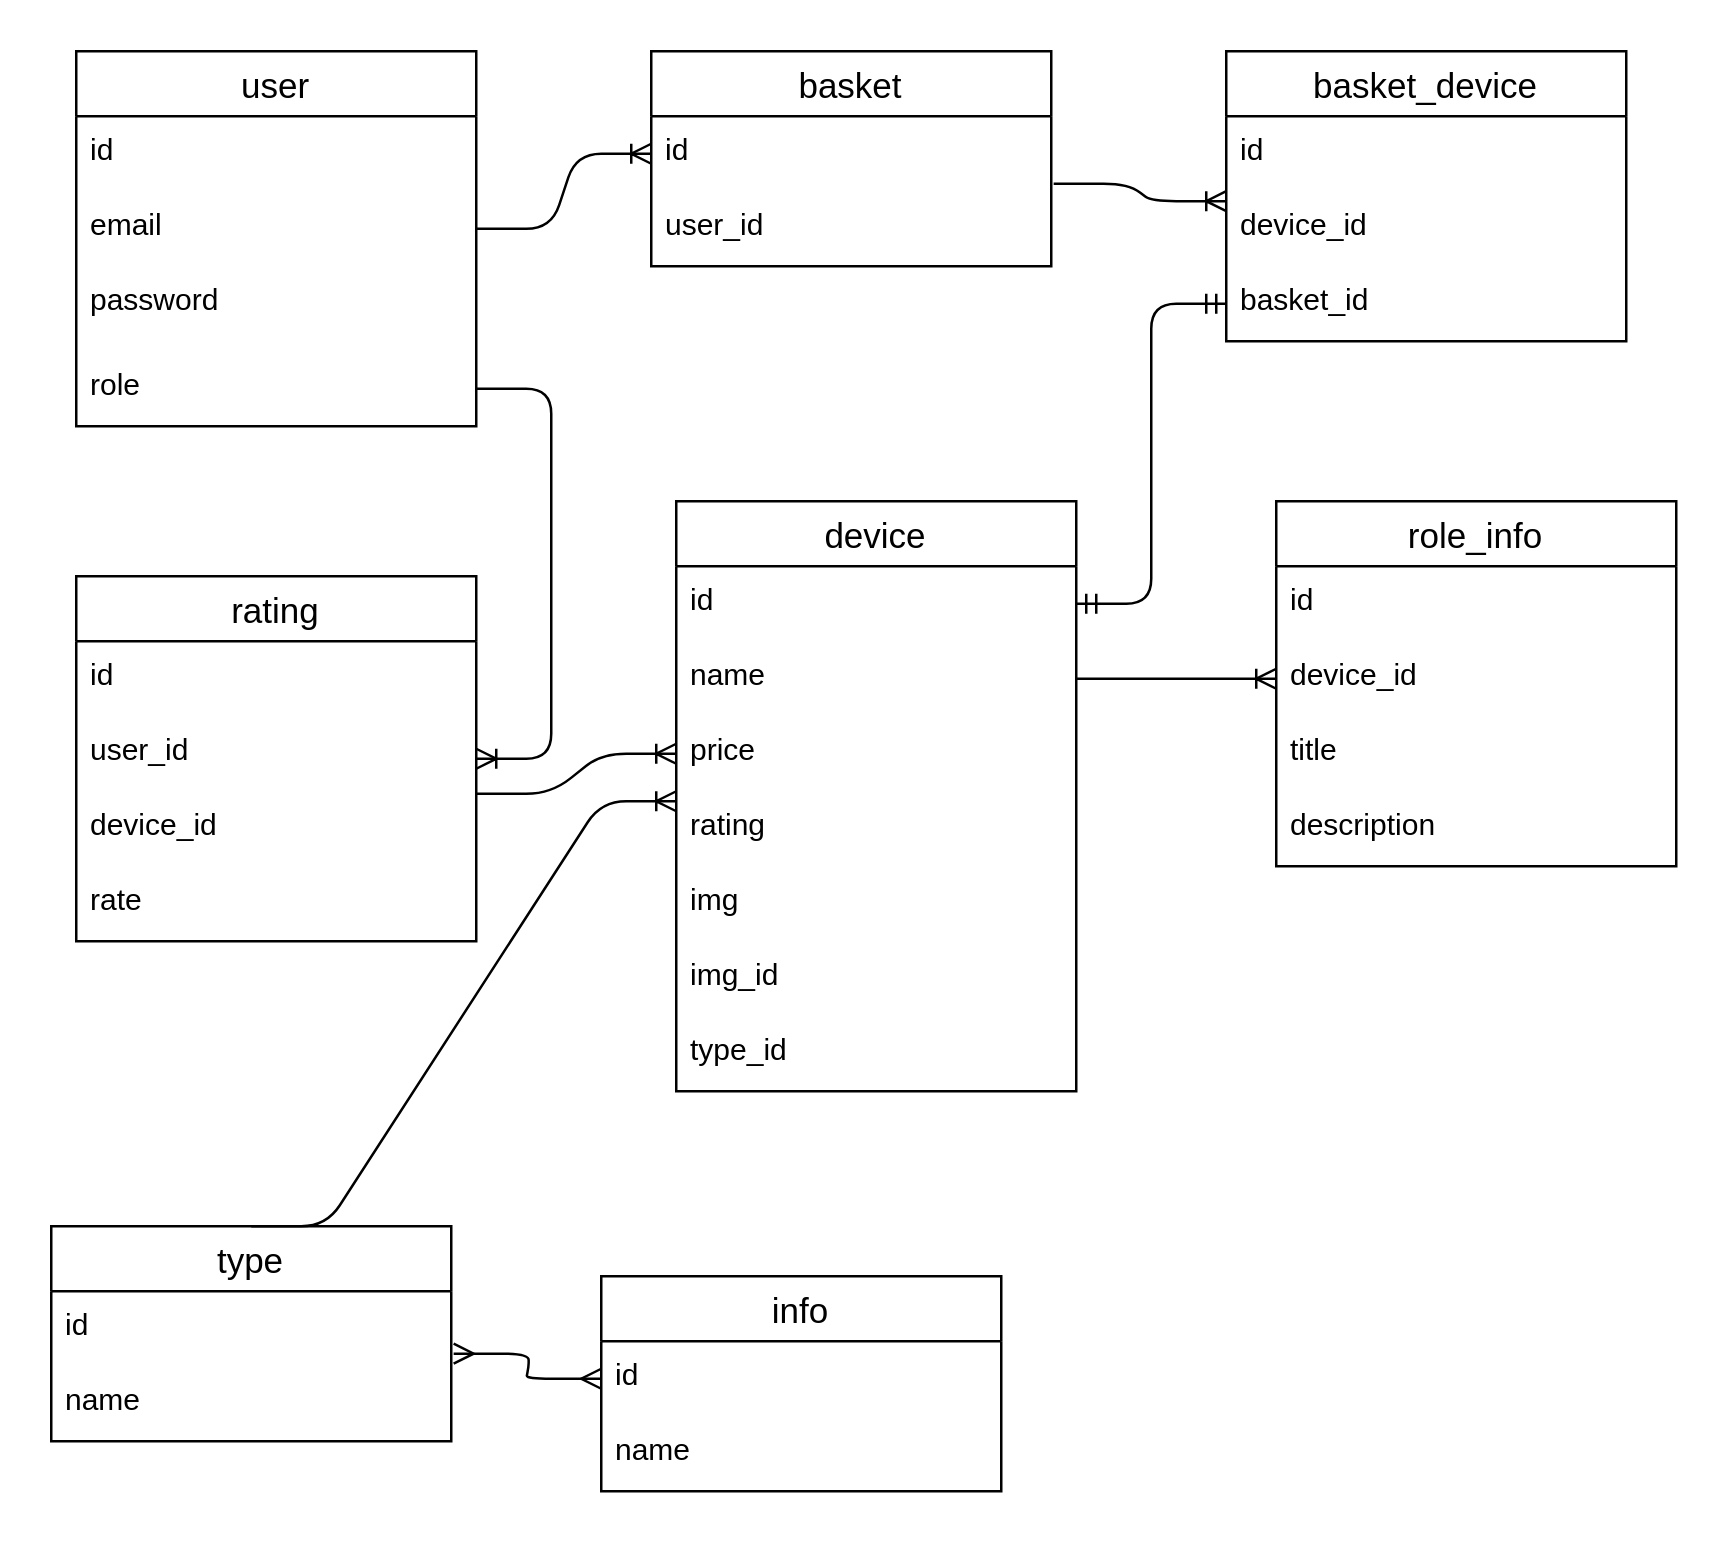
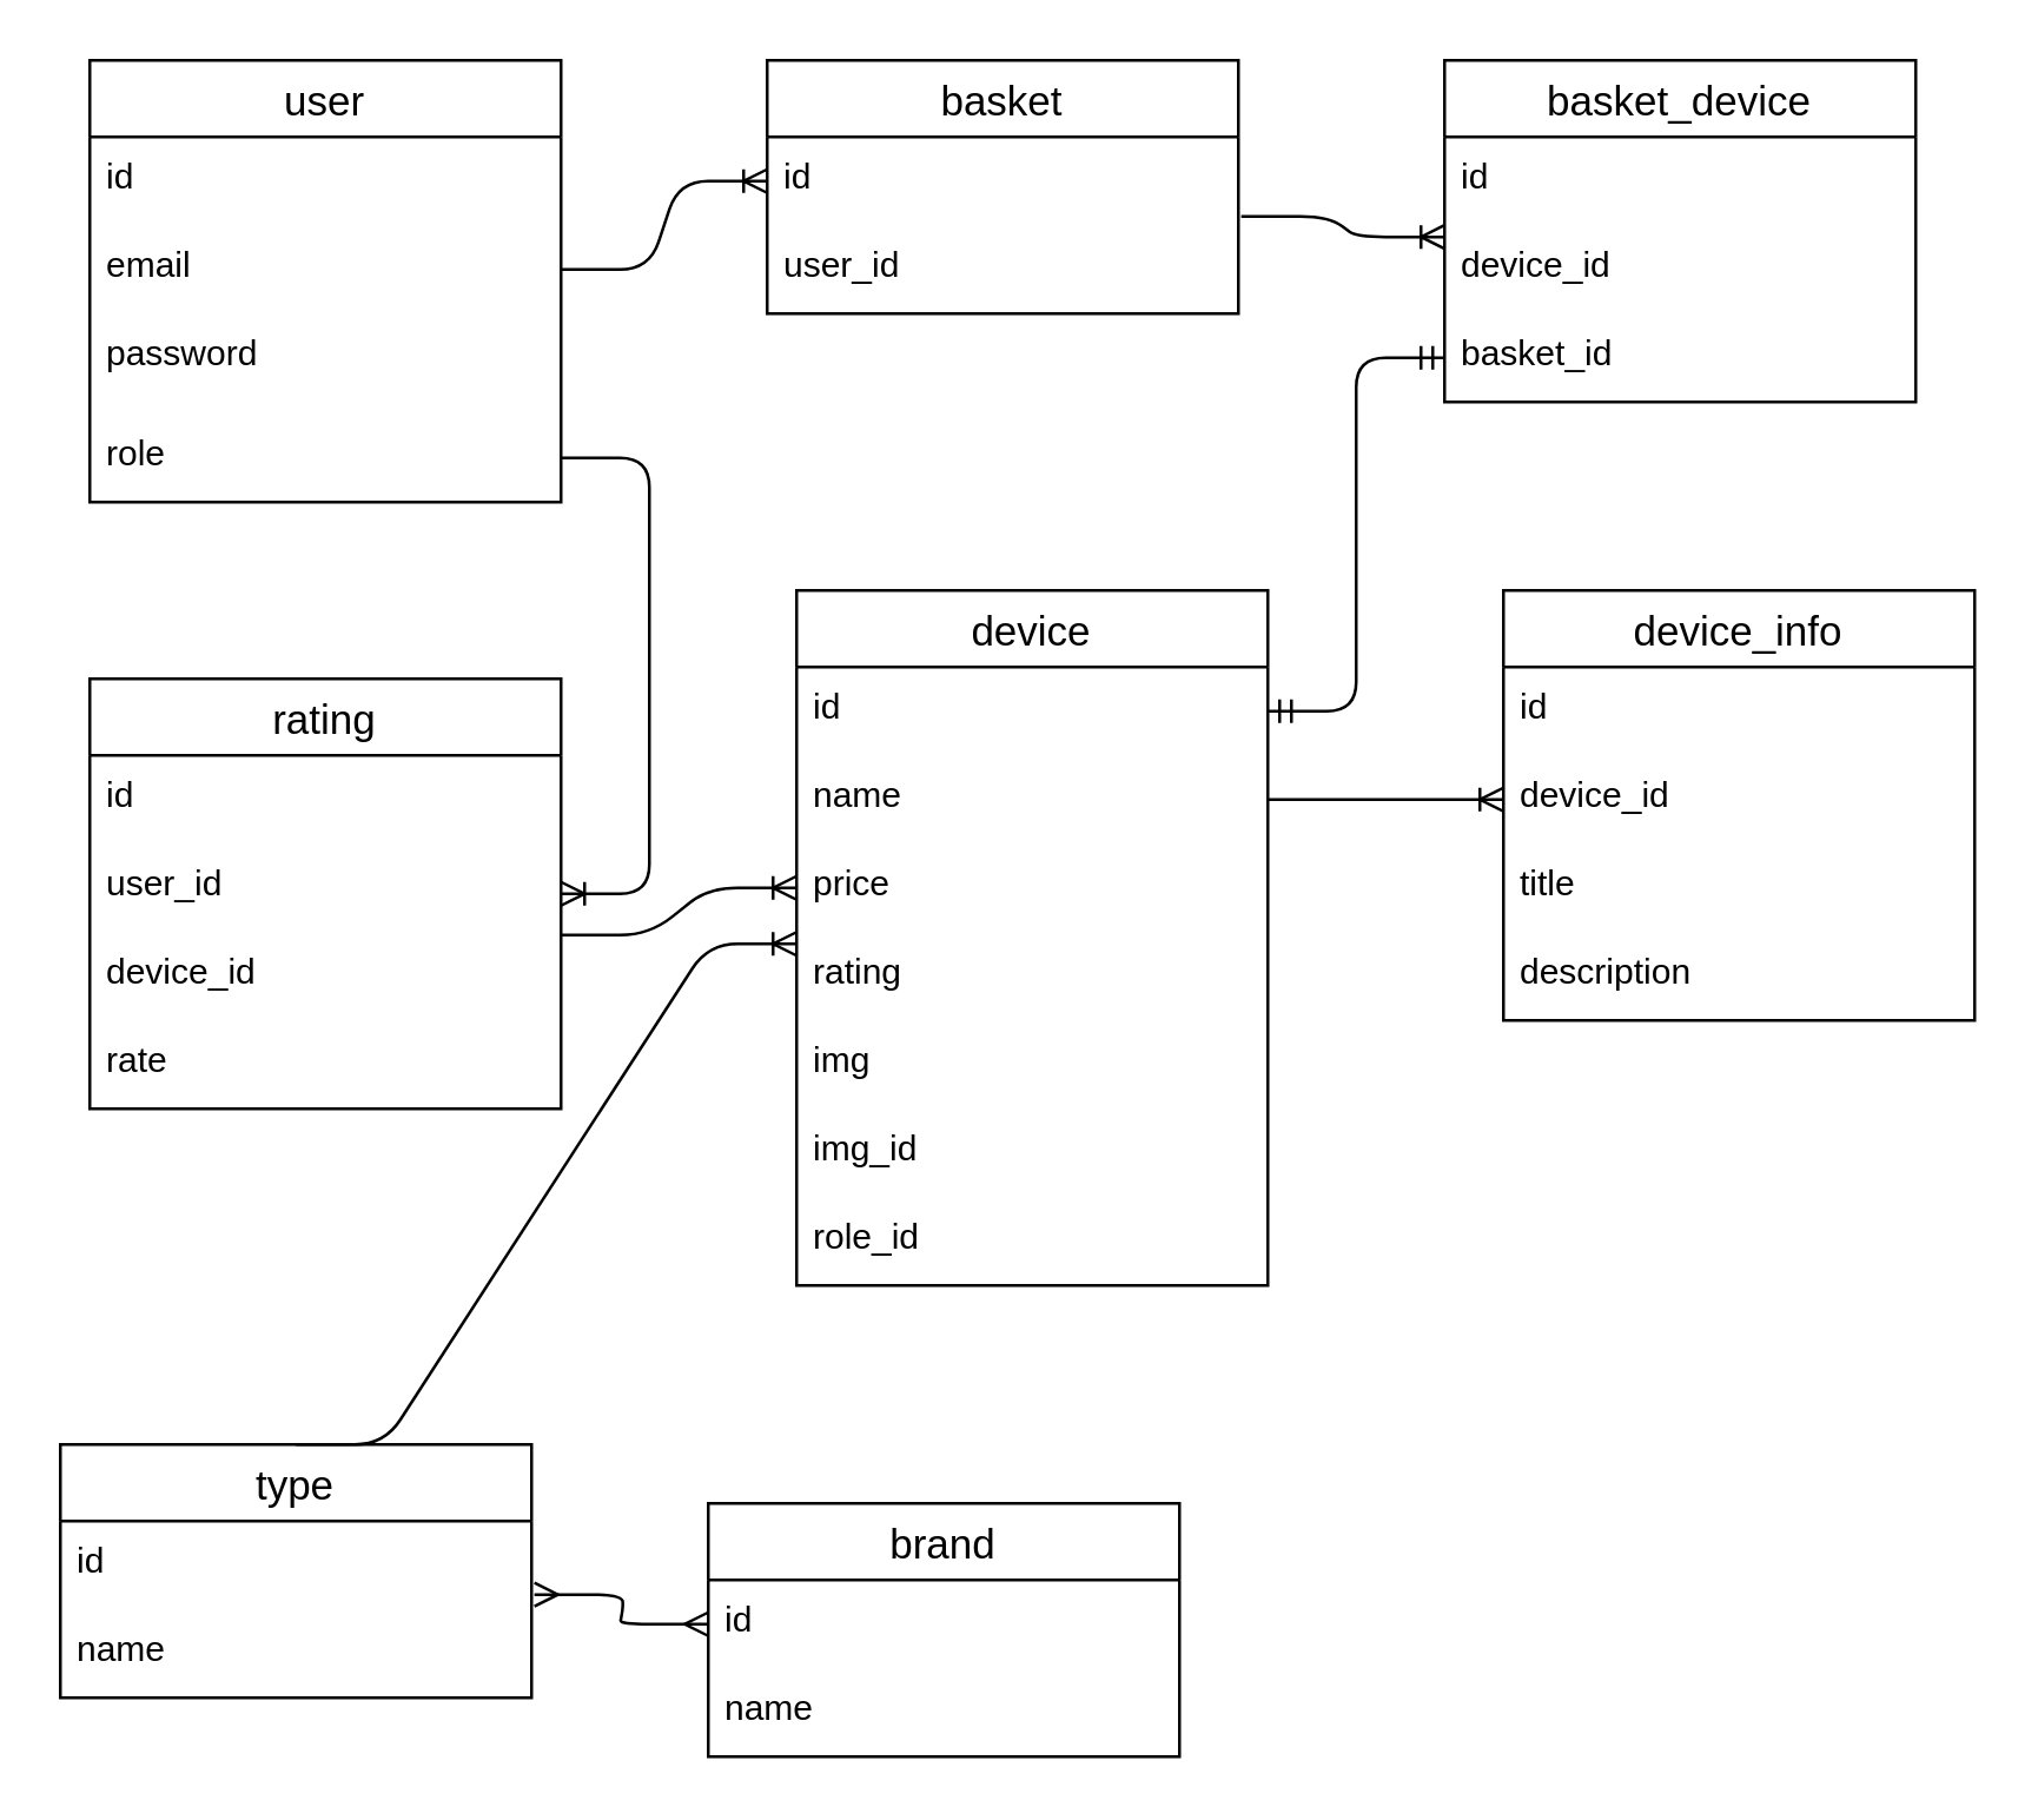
  <mxCell id="0" />
  <mxCell id="1" parent="0" />
  <mxCell id="2" value="user" style="swimlane;fontStyle=0;childLayout=stackLayout;horizontal=1;startSize=26;horizontalStack=0;resizeParent=1;resizeParentMax=0;resizeLast=0;collapsible=1;marginBottom=0;align=center;fontSize=14;" vertex="1" parent="1"><mxGeometry x="30" y="20" width="160" height="150" as="geometry"><mxRectangle x="160" y="330" width="60" height="26" as="alternateBounds" /></mxGeometry></mxCell>
  <mxCell id="3" value="id" style="text;strokeColor=none;fillColor=none;spacingLeft=4;spacingRight=4;overflow=hidden;rotatable=0;points=[[0,0.5],[1,0.5]];portConstraint=eastwest;fontSize=12;" vertex="1" parent="2"><mxGeometry y="26" width="160" height="30" as="geometry" /></mxCell>
  <mxCell id="4" value="email" style="text;strokeColor=none;fillColor=none;spacingLeft=4;spacingRight=4;overflow=hidden;rotatable=0;points=[[0,0.5],[1,0.5]];portConstraint=eastwest;fontSize=12;" vertex="1" parent="2"><mxGeometry y="56" width="160" height="30" as="geometry" /></mxCell>
  <mxCell id="5" value="password" style="text;strokeColor=none;fillColor=none;spacingLeft=4;spacingRight=4;overflow=hidden;rotatable=0;points=[[0,0.5],[1,0.5]];portConstraint=eastwest;fontSize=12;" vertex="1" parent="2"><mxGeometry y="86" width="160" height="34" as="geometry" /></mxCell>
  <mxCell id="6" value="role" style="text;strokeColor=none;fillColor=none;spacingLeft=4;spacingRight=4;overflow=hidden;rotatable=0;points=[[0,0.5],[1,0.5]];portConstraint=eastwest;fontSize=12;" vertex="1" parent="2"><mxGeometry y="120" width="160" height="30" as="geometry" /></mxCell>
  <mxCell id="7" value="basket" style="swimlane;fontStyle=0;childLayout=stackLayout;horizontal=1;startSize=26;horizontalStack=0;resizeParent=1;resizeParentMax=0;resizeLast=0;collapsible=1;marginBottom=0;align=center;fontSize=14;" vertex="1" parent="1"><mxGeometry x="260" y="20" width="160" height="86" as="geometry"><mxRectangle x="160" y="330" width="60" height="26" as="alternateBounds" /></mxGeometry></mxCell>
  <mxCell id="8" value="id" style="text;strokeColor=none;fillColor=none;spacingLeft=4;spacingRight=4;overflow=hidden;rotatable=0;points=[[0,0.5],[1,0.5]];portConstraint=eastwest;fontSize=12;" vertex="1" parent="7"><mxGeometry y="26" width="160" height="30" as="geometry" /></mxCell>
  <mxCell id="9" value="user_id" style="text;strokeColor=none;fillColor=none;spacingLeft=4;spacingRight=4;overflow=hidden;rotatable=0;points=[[0,0.5],[1,0.5]];portConstraint=eastwest;fontSize=12;" vertex="1" parent="7"><mxGeometry y="56" width="160" height="30" as="geometry" /></mxCell>
  <mxCell id="10" value="device" style="swimlane;fontStyle=0;childLayout=stackLayout;horizontal=1;startSize=26;horizontalStack=0;resizeParent=1;resizeParentMax=0;resizeLast=0;collapsible=1;marginBottom=0;align=center;fontSize=14;" vertex="1" parent="1"><mxGeometry x="270" y="200" width="160" height="236" as="geometry"><mxRectangle x="160" y="330" width="60" height="26" as="alternateBounds" /></mxGeometry></mxCell>
  <mxCell id="11" value="id" style="text;strokeColor=none;fillColor=none;spacingLeft=4;spacingRight=4;overflow=hidden;rotatable=0;points=[[0,0.5],[1,0.5]];portConstraint=eastwest;fontSize=12;" vertex="1" parent="10"><mxGeometry y="26" width="160" height="30" as="geometry" /></mxCell>
  <mxCell id="12" value="name" style="text;strokeColor=none;fillColor=none;spacingLeft=4;spacingRight=4;overflow=hidden;rotatable=0;points=[[0,0.5],[1,0.5]];portConstraint=eastwest;fontSize=12;" vertex="1" parent="10"><mxGeometry y="56" width="160" height="30" as="geometry" /></mxCell>
  <mxCell id="13" value="price" style="text;strokeColor=none;fillColor=none;spacingLeft=4;spacingRight=4;overflow=hidden;rotatable=0;points=[[0,0.5],[1,0.5]];portConstraint=eastwest;fontSize=12;" vertex="1" parent="10"><mxGeometry y="86" width="160" height="30" as="geometry" /></mxCell>
  <mxCell id="14" value="rating" style="text;strokeColor=none;fillColor=none;spacingLeft=4;spacingRight=4;overflow=hidden;rotatable=0;points=[[0,0.5],[1,0.5]];portConstraint=eastwest;fontSize=12;" vertex="1" parent="10"><mxGeometry y="116" width="160" height="30" as="geometry" /></mxCell>
  <mxCell id="15" value="img" style="text;strokeColor=none;fillColor=none;spacingLeft=4;spacingRight=4;overflow=hidden;rotatable=0;points=[[0,0.5],[1,0.5]];portConstraint=eastwest;fontSize=12;" vertex="1" parent="10"><mxGeometry y="146" width="160" height="30" as="geometry" /></mxCell>
  <mxCell id="16" value="img_id" style="text;strokeColor=none;fillColor=none;spacingLeft=4;spacingRight=4;overflow=hidden;rotatable=0;points=[[0,0.5],[1,0.5]];portConstraint=eastwest;fontSize=12;" vertex="1" parent="10"><mxGeometry y="176" width="160" height="30" as="geometry" /></mxCell>
- <mxCell id="17" value="type_id" style="text;strokeColor=none;fillColor=none;spacingLeft=4;spacingRight=4;overflow=hidden;rotatable=0;points=[[0,0.5],[1,0.5]];portConstraint=eastwest;fontSize=12;" vertex="1" parent="10"><mxGeometry y="206" width="160" height="30" as="geometry" /></mxCell>
+ <mxCell id="17" value="role_id" style="text;strokeColor=none;fillColor=none;spacingLeft=4;spacingRight=4;overflow=hidden;rotatable=0;points=[[0,0.5],[1,0.5]];portConstraint=eastwest;fontSize=12;" vertex="1" parent="10"><mxGeometry y="206" width="160" height="30" as="geometry" /></mxCell>
  <mxCell id="18" value="type" style="swimlane;fontStyle=0;childLayout=stackLayout;horizontal=1;startSize=26;horizontalStack=0;resizeParent=1;resizeParentMax=0;resizeLast=0;collapsible=1;marginBottom=0;align=center;fontSize=14;" vertex="1" parent="1"><mxGeometry x="20" y="490" width="160" height="86" as="geometry"><mxRectangle x="160" y="330" width="60" height="26" as="alternateBounds" /></mxGeometry></mxCell>
  <mxCell id="19" value="id" style="text;strokeColor=none;fillColor=none;spacingLeft=4;spacingRight=4;overflow=hidden;rotatable=0;points=[[0,0.5],[1,0.5]];portConstraint=eastwest;fontSize=12;" vertex="1" parent="18"><mxGeometry y="26" width="160" height="30" as="geometry" /></mxCell>
  <mxCell id="20" value="name" style="text;strokeColor=none;fillColor=none;spacingLeft=4;spacingRight=4;overflow=hidden;rotatable=0;points=[[0,0.5],[1,0.5]];portConstraint=eastwest;fontSize=12;" vertex="1" parent="18"><mxGeometry y="56" width="160" height="30" as="geometry" /></mxCell>
- <mxCell id="21" value="info" style="swimlane;fontStyle=0;childLayout=stackLayout;horizontal=1;startSize=26;horizontalStack=0;resizeParent=1;resizeParentMax=0;resizeLast=0;collapsible=1;marginBottom=0;align=center;fontSize=14;" vertex="1" parent="1"><mxGeometry x="240" y="510" width="160" height="86" as="geometry"><mxRectangle x="160" y="330" width="60" height="26" as="alternateBounds" /></mxGeometry></mxCell>
+ <mxCell id="21" value="brand" style="swimlane;fontStyle=0;childLayout=stackLayout;horizontal=1;startSize=26;horizontalStack=0;resizeParent=1;resizeParentMax=0;resizeLast=0;collapsible=1;marginBottom=0;align=center;fontSize=14;" vertex="1" parent="1"><mxGeometry x="240" y="510" width="160" height="86" as="geometry"><mxRectangle x="160" y="330" width="60" height="26" as="alternateBounds" /></mxGeometry></mxCell>
  <mxCell id="22" value="id" style="text;strokeColor=none;fillColor=none;spacingLeft=4;spacingRight=4;overflow=hidden;rotatable=0;points=[[0,0.5],[1,0.5]];portConstraint=eastwest;fontSize=12;" vertex="1" parent="21"><mxGeometry y="26" width="160" height="30" as="geometry" /></mxCell>
  <mxCell id="23" value="name" style="text;strokeColor=none;fillColor=none;spacingLeft=4;spacingRight=4;overflow=hidden;rotatable=0;points=[[0,0.5],[1,0.5]];portConstraint=eastwest;fontSize=12;" vertex="1" parent="21"><mxGeometry y="56" width="160" height="30" as="geometry" /></mxCell>
  <mxCell id="24" value="" style="edgeStyle=entityRelationEdgeStyle;fontSize=12;html=1;endArrow=ERoneToMany;exitX=1;exitY=0.5;exitDx=0;exitDy=0;entryX=0;entryY=0.5;entryDx=0;entryDy=0;" edge="1" parent="1" source="4" target="8"><mxGeometry width="100" height="100" relative="1" as="geometry"><mxPoint x="210" y="150" as="sourcePoint" /><mxPoint x="310" y="50" as="targetPoint" /></mxGeometry></mxCell>
  <mxCell id="25" value="" style="edgeStyle=entityRelationEdgeStyle;fontSize=12;html=1;endArrow=ERoneToMany;exitX=0.5;exitY=0;exitDx=0;exitDy=0;" edge="1" parent="1" source="18"><mxGeometry width="100" height="100" relative="1" as="geometry"><mxPoint x="170" y="420" as="sourcePoint" /><mxPoint x="270" y="320" as="targetPoint" /></mxGeometry></mxCell>
  <mxCell id="26" value="" style="edgeStyle=entityRelationEdgeStyle;fontSize=12;html=1;endArrow=ERmany;startArrow=ERmany;exitX=1.006;exitY=-0.167;exitDx=0;exitDy=0;exitPerimeter=0;entryX=0;entryY=0.5;entryDx=0;entryDy=0;" edge="1" parent="1" source="20" target="22"><mxGeometry width="100" height="100" relative="1" as="geometry"><mxPoint x="170" y="620" as="sourcePoint" /><mxPoint x="270" y="520" as="targetPoint" /></mxGeometry></mxCell>
- <mxCell id="27" value="role_info" style="swimlane;fontStyle=0;childLayout=stackLayout;horizontal=1;startSize=26;horizontalStack=0;resizeParent=1;resizeParentMax=0;resizeLast=0;collapsible=1;marginBottom=0;align=center;fontSize=14;" vertex="1" parent="1"><mxGeometry x="510" y="200" width="160" height="146" as="geometry" /></mxCell>
+ <mxCell id="27" value="device_info" style="swimlane;fontStyle=0;childLayout=stackLayout;horizontal=1;startSize=26;horizontalStack=0;resizeParent=1;resizeParentMax=0;resizeLast=0;collapsible=1;marginBottom=0;align=center;fontSize=14;" vertex="1" parent="1"><mxGeometry x="510" y="200" width="160" height="146" as="geometry" /></mxCell>
  <mxCell id="28" value="id" style="text;strokeColor=none;fillColor=none;spacingLeft=4;spacingRight=4;overflow=hidden;rotatable=0;points=[[0,0.5],[1,0.5]];portConstraint=eastwest;fontSize=12;" vertex="1" parent="27"><mxGeometry y="26" width="160" height="30" as="geometry" /></mxCell>
  <mxCell id="29" value="device_id" style="text;strokeColor=none;fillColor=none;spacingLeft=4;spacingRight=4;overflow=hidden;rotatable=0;points=[[0,0.5],[1,0.5]];portConstraint=eastwest;fontSize=12;" vertex="1" parent="27"><mxGeometry y="56" width="160" height="30" as="geometry" /></mxCell>
  <mxCell id="30" value="title" style="text;strokeColor=none;fillColor=none;spacingLeft=4;spacingRight=4;overflow=hidden;rotatable=0;points=[[0,0.5],[1,0.5]];portConstraint=eastwest;fontSize=12;" vertex="1" parent="27"><mxGeometry y="86" width="160" height="30" as="geometry" /></mxCell>
  <mxCell id="31" value="description" style="text;strokeColor=none;fillColor=none;spacingLeft=4;spacingRight=4;overflow=hidden;rotatable=0;points=[[0,0.5],[1,0.5]];portConstraint=eastwest;fontSize=12;" vertex="1" parent="27"><mxGeometry y="116" width="160" height="30" as="geometry" /></mxCell>
  <mxCell id="32" value="" style="edgeStyle=entityRelationEdgeStyle;fontSize=12;html=1;endArrow=ERoneToMany;exitX=1;exitY=0.5;exitDx=0;exitDy=0;entryX=0;entryY=0.5;entryDx=0;entryDy=0;" edge="1" parent="1" source="12" target="29"><mxGeometry width="100" height="100" relative="1" as="geometry"><mxPoint x="440" y="250" as="sourcePoint" /><mxPoint x="540" y="150" as="targetPoint" /></mxGeometry></mxCell>
  <mxCell id="33" value="basket_device" style="swimlane;fontStyle=0;childLayout=stackLayout;horizontal=1;startSize=26;horizontalStack=0;resizeParent=1;resizeParentMax=0;resizeLast=0;collapsible=1;marginBottom=0;align=center;fontSize=14;" vertex="1" parent="1"><mxGeometry x="490" y="20" width="160" height="116" as="geometry" /></mxCell>
  <mxCell id="34" value="id" style="text;strokeColor=none;fillColor=none;spacingLeft=4;spacingRight=4;overflow=hidden;rotatable=0;points=[[0,0.5],[1,0.5]];portConstraint=eastwest;fontSize=12;" vertex="1" parent="33"><mxGeometry y="26" width="160" height="30" as="geometry" /></mxCell>
  <mxCell id="35" value="device_id" style="text;strokeColor=none;fillColor=none;spacingLeft=4;spacingRight=4;overflow=hidden;rotatable=0;points=[[0,0.5],[1,0.5]];portConstraint=eastwest;fontSize=12;" vertex="1" parent="33"><mxGeometry y="56" width="160" height="30" as="geometry" /></mxCell>
  <mxCell id="36" value="basket_id" style="text;strokeColor=none;fillColor=none;spacingLeft=4;spacingRight=4;overflow=hidden;rotatable=0;points=[[0,0.5],[1,0.5]];portConstraint=eastwest;fontSize=12;" vertex="1" parent="33"><mxGeometry y="86" width="160" height="30" as="geometry" /></mxCell>
  <mxCell id="37" value="" style="edgeStyle=entityRelationEdgeStyle;fontSize=12;html=1;endArrow=ERoneToMany;exitX=1.006;exitY=-0.1;exitDx=0;exitDy=0;exitPerimeter=0;entryX=0;entryY=0.133;entryDx=0;entryDy=0;entryPerimeter=0;" edge="1" parent="1" source="9" target="35"><mxGeometry width="100" height="100" relative="1" as="geometry"><mxPoint x="440" y="76" as="sourcePoint" /><mxPoint x="540" y="-24" as="targetPoint" /></mxGeometry></mxCell>
  <mxCell id="38" value="" style="edgeStyle=entityRelationEdgeStyle;fontSize=12;html=1;endArrow=ERmandOne;startArrow=ERmandOne;" edge="1" parent="1" source="11" target="36"><mxGeometry width="100" height="100" relative="1" as="geometry"><mxPoint x="290" y="220" as="sourcePoint" /><mxPoint x="390" y="120" as="targetPoint" /></mxGeometry></mxCell>
  <mxCell id="39" value="rating" style="swimlane;fontStyle=0;childLayout=stackLayout;horizontal=1;startSize=26;horizontalStack=0;resizeParent=1;resizeParentMax=0;resizeLast=0;collapsible=1;marginBottom=0;align=center;fontSize=14;" vertex="1" parent="1"><mxGeometry x="30" y="230" width="160" height="146" as="geometry" /></mxCell>
  <mxCell id="40" value="id" style="text;strokeColor=none;fillColor=none;spacingLeft=4;spacingRight=4;overflow=hidden;rotatable=0;points=[[0,0.5],[1,0.5]];portConstraint=eastwest;fontSize=12;" vertex="1" parent="39"><mxGeometry y="26" width="160" height="30" as="geometry" /></mxCell>
  <mxCell id="41" value="user_id" style="text;strokeColor=none;fillColor=none;spacingLeft=4;spacingRight=4;overflow=hidden;rotatable=0;points=[[0,0.5],[1,0.5]];portConstraint=eastwest;fontSize=12;" vertex="1" parent="39"><mxGeometry y="56" width="160" height="30" as="geometry" /></mxCell>
  <mxCell id="42" value="device_id" style="text;strokeColor=none;fillColor=none;spacingLeft=4;spacingRight=4;overflow=hidden;rotatable=0;points=[[0,0.5],[1,0.5]];portConstraint=eastwest;fontSize=12;" vertex="1" parent="39"><mxGeometry y="86" width="160" height="30" as="geometry" /></mxCell>
  <mxCell id="43" value="rate" style="text;strokeColor=none;fillColor=none;spacingLeft=4;spacingRight=4;overflow=hidden;rotatable=0;points=[[0,0.5],[1,0.5]];portConstraint=eastwest;fontSize=12;" vertex="1" parent="39"><mxGeometry y="116" width="160" height="30" as="geometry" /></mxCell>
  <mxCell id="44" value="" style="edgeStyle=entityRelationEdgeStyle;fontSize=12;html=1;endArrow=ERoneToMany;" edge="1" parent="1" source="6" target="39"><mxGeometry width="100" height="100" relative="1" as="geometry"><mxPoint x="290" y="320" as="sourcePoint" /><mxPoint x="390" y="220" as="targetPoint" /></mxGeometry></mxCell>
  <mxCell id="45" value="" style="edgeStyle=entityRelationEdgeStyle;fontSize=12;html=1;endArrow=ERoneToMany;entryX=0;entryY=0.5;entryDx=0;entryDy=0;" edge="1" parent="1" target="13"><mxGeometry width="100" height="100" relative="1" as="geometry"><mxPoint x="190" y="317" as="sourcePoint" /><mxPoint x="260" y="310" as="targetPoint" /></mxGeometry></mxCell>
